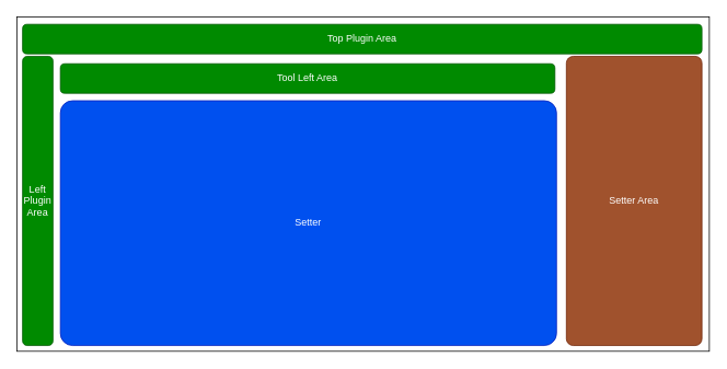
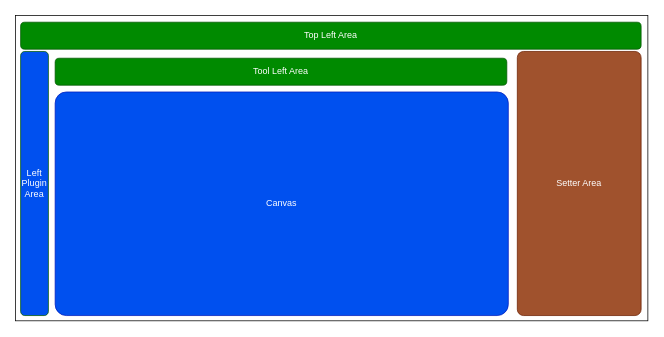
  <mxCell id="0" />
  <mxCell id="1" parent="0" />
  <mxCell id="2" value="" style="rounded=0;whiteSpace=wrap;html=1;" vertex="1" parent="1"><mxGeometry x="20" y="20" width="843" height="407" as="geometry" /></mxCell>
- <mxCell id="3" value="Top Plugin Area" style="rounded=1;whiteSpace=wrap;html=1;fillColor=#008a00;fontColor=#ffffff;strokeColor=#005700;" vertex="1" parent="1"><mxGeometry x="27" y="29" width="827" height="36" as="geometry" /></mxCell>
- <mxCell id="4" value="Left&lt;br&gt;Plugin&lt;br&gt;Area" style="rounded=1;whiteSpace=wrap;html=1;fillColor=#008a00;fontColor=#ffffff;strokeColor=#005700;" vertex="1" parent="1"><mxGeometry x="27" y="68" width="37" height="352" as="geometry" /></mxCell>
+ <mxCell id="3" value="Top Left Area" style="rounded=1;whiteSpace=wrap;html=1;fillColor=#008a00;fontColor=#ffffff;strokeColor=#005700;" vertex="1" parent="1"><mxGeometry x="27" y="29" width="827" height="36" as="geometry" /></mxCell>
+ <mxCell id="4" value="Left&lt;br&gt;Plugin&lt;br&gt;Area" style="rounded=1;whiteSpace=wrap;html=1;fillColor=#0050ef;fontColor=#ffffff;strokeColor=#005700;" vertex="1" parent="1"><mxGeometry x="27" y="68" width="37" height="352" as="geometry" /></mxCell>
  <mxCell id="5" value="Setter Area" style="rounded=1;whiteSpace=wrap;html=1;arcSize=5;fillColor=#a0522d;fontColor=#ffffff;strokeColor=#6D1F00;" vertex="1" parent="1"><mxGeometry x="689" y="68" width="165" height="352" as="geometry" /></mxCell>
- <mxCell id="6" value="Setter" style="rounded=1;whiteSpace=wrap;html=1;arcSize=5;fillColor=#0050ef;fontColor=#ffffff;strokeColor=#001DBC;" vertex="1" parent="1"><mxGeometry x="73" y="122" width="604" height="298" as="geometry" /></mxCell>
+ <mxCell id="6" value="Canvas" style="rounded=1;whiteSpace=wrap;html=1;arcSize=5;fillColor=#0050ef;fontColor=#ffffff;strokeColor=#001DBC;" vertex="1" parent="1"><mxGeometry x="73" y="122" width="604" height="298" as="geometry" /></mxCell>
  <mxCell id="7" value="Tool Left Area" style="rounded=1;whiteSpace=wrap;html=1;fillColor=#008a00;fontColor=#ffffff;strokeColor=#005700;" vertex="1" parent="1"><mxGeometry x="73" y="77" width="602" height="36" as="geometry" /></mxCell>
